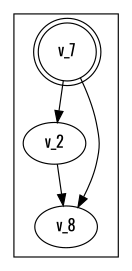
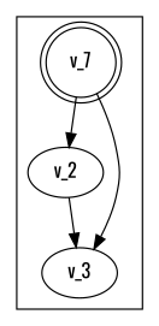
  strict digraph {
    fontname=Oswald
    node [fontname=Oswald]
    edge [fontname=Oswald]
    n1 [label=v_7 shape=doublecircle]
    n2 [label=v_2]
-   n3 [label=v_8]
+   n3 [label=v_3]
    subgraph cluster_1 {
      n1
      n2
      n3
    }
    n1 -> n2
    n1 -> n3
    n2 -> n3
  }
